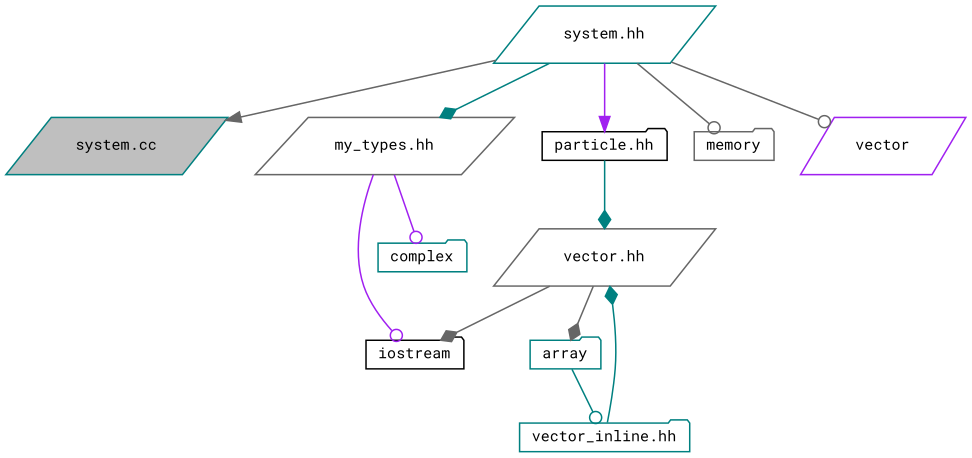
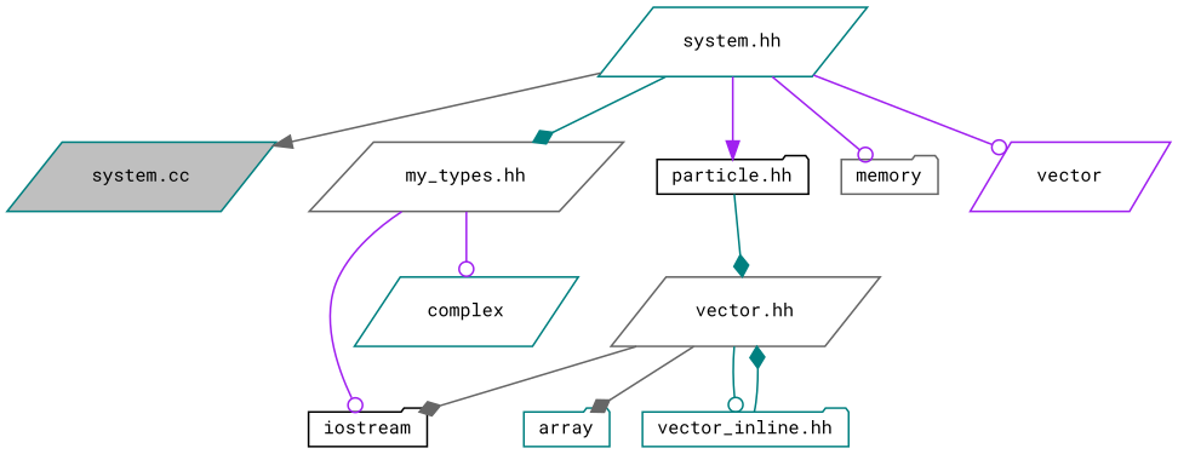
  digraph {
    fontname="Roboto Mono"
    node [color=teal fillcolor=white fontname="Roboto Mono" fontsize=10 shape=folder style=filled]
    edge [arrowhead=diamond color=gray40 fontname="Roboto Mono" fontsize=10 labelfontname=Helvetica labelfontsize=10 style=solid]
    n1 [fillcolor=grey75 fontcolor=black height=0.2 label="system.cc" shape=parallelogram width=0.4]
    n2 [height=0.2 label="system.hh" shape=parallelogram width=0.4]
    n3 [color=gray40 height=0.2 label="my_types.hh" shape=parallelogram width=0.4]
    n4 [color=black height=0.2 label="particle.hh" width=0.4]
    n5 [color=gray40 height=0.2 label=memory width=0.4]
    n6 [color=purple height=0.2 label=vector shape=parallelogram width=0.4]
    n7 [color=black height=0.2 label=iostream width=0.4]
-   n8 [height=0.2 label=complex width=0.4]
+   n8 [height=0.2 label=complex shape=parallelogram width=0.4]
    n9 [color=gray40 height=0.2 label="vector.hh" shape=parallelogram width=0.4]
    n10 [height=0.2 label=array width=0.4]
    n11 [height=0.2 label="vector_inline.hh" width=0.4]
    n2 -> n1 [arrowhead=normal]
    n2 -> n3 [color=teal]
    n2 -> n4 [arrowhead=normal color=purple]
-   n2 -> n5 [arrowhead=odot]
-   n2 -> n6 [arrowhead=odot]
+   n2 -> n5 [arrowhead=odot color=purple]
+   n2 -> n6 [arrowhead=odot color=purple]
    n3 -> n7 [arrowhead=odot color=purple]
    n3 -> n8 [arrowhead=odot color=purple]
    n4 -> n9 [color=teal]
    n9 -> n7
    n9 -> n10
-   n10 -> n11 [arrowhead=odot color=teal]
+   n9 -> n11 [arrowhead=odot color=teal]
    n11 -> n9 [color=teal]
  }
